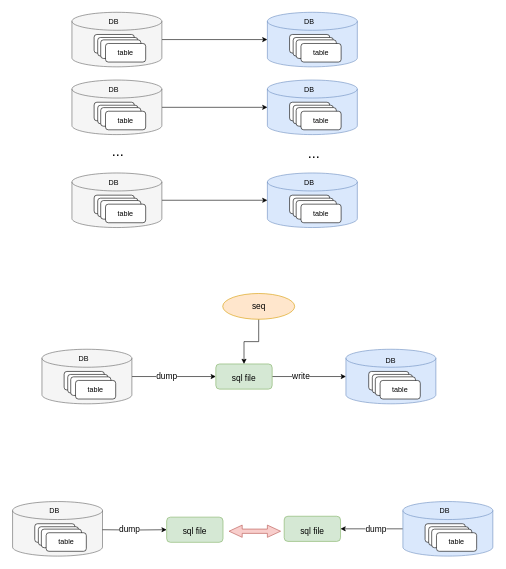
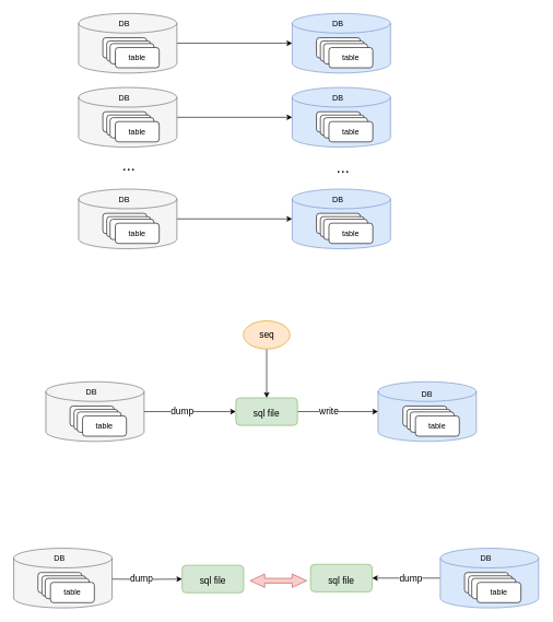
  <mxCell id="0" />
  <mxCell id="1" parent="0" />
  <mxCell id="2" style="edgeStyle=orthogonalEdgeStyle;rounded=0;orthogonalLoop=1;jettySize=auto;html=1;" edge="1" parent="1" source="3" target="9"><mxGeometry relative="1" as="geometry" /></mxCell>
  <mxCell id="3" value="" style="shape=cylinder3;whiteSpace=wrap;html=1;boundedLbl=1;backgroundOutline=1;size=15;fillColor=#f5f5f5;fontColor=#333333;strokeColor=#666666;" vertex="1" parent="1"><mxGeometry x="119" y="20" width="150" height="91" as="geometry" /></mxCell>
  <mxCell id="4" value="" style="rounded=1;whiteSpace=wrap;html=1;" vertex="1" parent="1"><mxGeometry x="156" y="57" width="67" height="31" as="geometry" /></mxCell>
  <mxCell id="5" value="" style="rounded=1;whiteSpace=wrap;html=1;" vertex="1" parent="1"><mxGeometry x="162" y="62" width="67" height="31" as="geometry" /></mxCell>
  <mxCell id="6" value="DB" style="text;html=1;strokeColor=none;fillColor=none;align=center;verticalAlign=middle;whiteSpace=wrap;rounded=0;" vertex="1" parent="1"><mxGeometry x="158.5" y="21" width="60" height="30" as="geometry" /></mxCell>
  <mxCell id="7" value="table" style="rounded=1;whiteSpace=wrap;html=1;" vertex="1" parent="1"><mxGeometry x="167" y="66" width="67" height="31" as="geometry" /></mxCell>
  <mxCell id="8" value="table" style="rounded=1;whiteSpace=wrap;html=1;" vertex="1" parent="1"><mxGeometry x="175" y="72" width="67" height="31" as="geometry" /></mxCell>
  <mxCell id="9" value="" style="shape=cylinder3;whiteSpace=wrap;html=1;boundedLbl=1;backgroundOutline=1;size=15;fillColor=#dae8fc;strokeColor=#6c8ebf;" vertex="1" parent="1"><mxGeometry x="445" y="20" width="150" height="91" as="geometry" /></mxCell>
  <mxCell id="10" value="" style="rounded=1;whiteSpace=wrap;html=1;" vertex="1" parent="1"><mxGeometry x="482" y="57" width="67" height="31" as="geometry" /></mxCell>
  <mxCell id="11" value="" style="rounded=1;whiteSpace=wrap;html=1;" vertex="1" parent="1"><mxGeometry x="488" y="62" width="67" height="31" as="geometry" /></mxCell>
  <mxCell id="12" value="DB" style="text;html=1;strokeColor=none;fillColor=none;align=center;verticalAlign=middle;whiteSpace=wrap;rounded=0;" vertex="1" parent="1"><mxGeometry x="484.5" y="21" width="60" height="30" as="geometry" /></mxCell>
  <mxCell id="13" value="table" style="rounded=1;whiteSpace=wrap;html=1;" vertex="1" parent="1"><mxGeometry x="493" y="66" width="67" height="31" as="geometry" /></mxCell>
  <mxCell id="14" value="table" style="rounded=1;whiteSpace=wrap;html=1;" vertex="1" parent="1"><mxGeometry x="501" y="72" width="67" height="31" as="geometry" /></mxCell>
  <mxCell id="15" style="edgeStyle=orthogonalEdgeStyle;rounded=0;orthogonalLoop=1;jettySize=auto;html=1;" edge="1" parent="1" source="16" target="22"><mxGeometry relative="1" as="geometry" /></mxCell>
  <mxCell id="16" value="" style="shape=cylinder3;whiteSpace=wrap;html=1;boundedLbl=1;backgroundOutline=1;size=15;fillColor=#f5f5f5;fontColor=#333333;strokeColor=#666666;" vertex="1" parent="1"><mxGeometry x="119" y="133" width="150" height="91" as="geometry" /></mxCell>
  <mxCell id="17" value="" style="rounded=1;whiteSpace=wrap;html=1;" vertex="1" parent="1"><mxGeometry x="156" y="170" width="67" height="31" as="geometry" /></mxCell>
  <mxCell id="18" value="" style="rounded=1;whiteSpace=wrap;html=1;" vertex="1" parent="1"><mxGeometry x="162" y="175" width="67" height="31" as="geometry" /></mxCell>
  <mxCell id="19" value="DB" style="text;html=1;strokeColor=none;fillColor=none;align=center;verticalAlign=middle;whiteSpace=wrap;rounded=0;" vertex="1" parent="1"><mxGeometry x="158.5" y="134" width="60" height="30" as="geometry" /></mxCell>
  <mxCell id="20" value="table" style="rounded=1;whiteSpace=wrap;html=1;" vertex="1" parent="1"><mxGeometry x="167" y="179" width="67" height="31" as="geometry" /></mxCell>
  <mxCell id="21" value="table" style="rounded=1;whiteSpace=wrap;html=1;" vertex="1" parent="1"><mxGeometry x="175" y="185" width="67" height="31" as="geometry" /></mxCell>
  <mxCell id="22" value="" style="shape=cylinder3;whiteSpace=wrap;html=1;boundedLbl=1;backgroundOutline=1;size=15;fillColor=#dae8fc;strokeColor=#6c8ebf;" vertex="1" parent="1"><mxGeometry x="445" y="133" width="150" height="91" as="geometry" /></mxCell>
  <mxCell id="23" value="" style="rounded=1;whiteSpace=wrap;html=1;" vertex="1" parent="1"><mxGeometry x="482" y="170" width="67" height="31" as="geometry" /></mxCell>
  <mxCell id="24" value="" style="rounded=1;whiteSpace=wrap;html=1;" vertex="1" parent="1"><mxGeometry x="488" y="175" width="67" height="31" as="geometry" /></mxCell>
  <mxCell id="25" value="DB" style="text;html=1;strokeColor=none;fillColor=none;align=center;verticalAlign=middle;whiteSpace=wrap;rounded=0;" vertex="1" parent="1"><mxGeometry x="484.5" y="134" width="60" height="30" as="geometry" /></mxCell>
  <mxCell id="26" value="table" style="rounded=1;whiteSpace=wrap;html=1;" vertex="1" parent="1"><mxGeometry x="493" y="179" width="67" height="31" as="geometry" /></mxCell>
  <mxCell id="27" value="table" style="rounded=1;whiteSpace=wrap;html=1;" vertex="1" parent="1"><mxGeometry x="501" y="185" width="67" height="31" as="geometry" /></mxCell>
  <mxCell id="28" style="edgeStyle=orthogonalEdgeStyle;rounded=0;orthogonalLoop=1;jettySize=auto;html=1;" edge="1" parent="1" source="29" target="35"><mxGeometry relative="1" as="geometry" /></mxCell>
  <mxCell id="29" value="" style="shape=cylinder3;whiteSpace=wrap;html=1;boundedLbl=1;backgroundOutline=1;size=15;fillColor=#f5f5f5;fontColor=#333333;strokeColor=#666666;" vertex="1" parent="1"><mxGeometry x="119" y="288" width="150" height="91" as="geometry" /></mxCell>
  <mxCell id="30" value="" style="rounded=1;whiteSpace=wrap;html=1;" vertex="1" parent="1"><mxGeometry x="156" y="325" width="67" height="31" as="geometry" /></mxCell>
  <mxCell id="31" value="" style="rounded=1;whiteSpace=wrap;html=1;" vertex="1" parent="1"><mxGeometry x="162" y="330" width="67" height="31" as="geometry" /></mxCell>
  <mxCell id="32" value="DB" style="text;html=1;strokeColor=none;fillColor=none;align=center;verticalAlign=middle;whiteSpace=wrap;rounded=0;" vertex="1" parent="1"><mxGeometry x="158.5" y="289" width="60" height="30" as="geometry" /></mxCell>
  <mxCell id="33" value="table" style="rounded=1;whiteSpace=wrap;html=1;" vertex="1" parent="1"><mxGeometry x="167" y="334" width="67" height="31" as="geometry" /></mxCell>
  <mxCell id="34" value="table" style="rounded=1;whiteSpace=wrap;html=1;" vertex="1" parent="1"><mxGeometry x="175" y="340" width="67" height="31" as="geometry" /></mxCell>
  <mxCell id="35" value="" style="shape=cylinder3;whiteSpace=wrap;html=1;boundedLbl=1;backgroundOutline=1;size=15;fillColor=#dae8fc;strokeColor=#6c8ebf;" vertex="1" parent="1"><mxGeometry x="445" y="288" width="150" height="91" as="geometry" /></mxCell>
  <mxCell id="36" value="" style="rounded=1;whiteSpace=wrap;html=1;" vertex="1" parent="1"><mxGeometry x="482" y="325" width="67" height="31" as="geometry" /></mxCell>
  <mxCell id="37" value="" style="rounded=1;whiteSpace=wrap;html=1;" vertex="1" parent="1"><mxGeometry x="488" y="330" width="67" height="31" as="geometry" /></mxCell>
  <mxCell id="38" value="DB" style="text;html=1;strokeColor=none;fillColor=none;align=center;verticalAlign=middle;whiteSpace=wrap;rounded=0;" vertex="1" parent="1"><mxGeometry x="484.5" y="289" width="60" height="30" as="geometry" /></mxCell>
  <mxCell id="39" value="table" style="rounded=1;whiteSpace=wrap;html=1;" vertex="1" parent="1"><mxGeometry x="493" y="334" width="67" height="31" as="geometry" /></mxCell>
  <mxCell id="40" value="table" style="rounded=1;whiteSpace=wrap;html=1;" vertex="1" parent="1"><mxGeometry x="501" y="340" width="67" height="31" as="geometry" /></mxCell>
  <mxCell id="41" value="&lt;font style=&quot;font-size: 24px;&quot;&gt;...&lt;/font&gt;" style="text;html=1;strokeColor=none;fillColor=none;align=center;verticalAlign=middle;whiteSpace=wrap;rounded=0;" vertex="1" parent="1"><mxGeometry x="165.5" y="237" width="60" height="30" as="geometry" /></mxCell>
  <mxCell id="42" value="&lt;font style=&quot;font-size: 24px;&quot;&gt;...&lt;/font&gt;" style="text;html=1;strokeColor=none;fillColor=none;align=center;verticalAlign=middle;whiteSpace=wrap;rounded=0;" vertex="1" parent="1"><mxGeometry x="493" y="241" width="60" height="30" as="geometry" /></mxCell>
  <mxCell id="43" style="edgeStyle=orthogonalEdgeStyle;rounded=0;orthogonalLoop=1;jettySize=auto;html=1;entryX=0;entryY=0.5;entryDx=0;entryDy=0;fontFamily=Helvetica;fontSize=14;" edge="1" parent="1" source="45" target="59"><mxGeometry relative="1" as="geometry" /></mxCell>
  <mxCell id="44" value="dump" style="edgeLabel;html=1;align=center;verticalAlign=middle;resizable=0;points=[];fontSize=14;fontFamily=Helvetica;" vertex="1" connectable="0" parent="43"><mxGeometry x="-0.2" y="3" relative="1" as="geometry"><mxPoint x="1" y="2" as="offset" /></mxGeometry></mxCell>
  <mxCell id="45" value="" style="shape=cylinder3;whiteSpace=wrap;html=1;boundedLbl=1;backgroundOutline=1;size=15;fillColor=#f5f5f5;fontColor=#333333;strokeColor=#666666;" vertex="1" parent="1"><mxGeometry x="69" y="582" width="150" height="91" as="geometry" /></mxCell>
  <mxCell id="46" value="" style="rounded=1;whiteSpace=wrap;html=1;" vertex="1" parent="1"><mxGeometry x="106" y="619" width="67" height="31" as="geometry" /></mxCell>
  <mxCell id="47" value="" style="rounded=1;whiteSpace=wrap;html=1;" vertex="1" parent="1"><mxGeometry x="112" y="624" width="67" height="31" as="geometry" /></mxCell>
  <mxCell id="48" value="DB" style="text;html=1;strokeColor=none;fillColor=none;align=center;verticalAlign=middle;whiteSpace=wrap;rounded=0;" vertex="1" parent="1"><mxGeometry x="108.5" y="583" width="60" height="30" as="geometry" /></mxCell>
  <mxCell id="49" value="table" style="rounded=1;whiteSpace=wrap;html=1;" vertex="1" parent="1"><mxGeometry x="117" y="628" width="67" height="31" as="geometry" /></mxCell>
  <mxCell id="50" value="table" style="rounded=1;whiteSpace=wrap;html=1;" vertex="1" parent="1"><mxGeometry x="125" y="634" width="67" height="31" as="geometry" /></mxCell>
  <mxCell id="51" value="" style="shape=cylinder3;whiteSpace=wrap;html=1;boundedLbl=1;backgroundOutline=1;size=15;fillColor=#dae8fc;strokeColor=#6c8ebf;" vertex="1" parent="1"><mxGeometry x="576" y="582" width="150" height="91" as="geometry" /></mxCell>
  <mxCell id="52" value="" style="rounded=1;whiteSpace=wrap;html=1;" vertex="1" parent="1"><mxGeometry x="614" y="619" width="67" height="31" as="geometry" /></mxCell>
  <mxCell id="53" value="" style="rounded=1;whiteSpace=wrap;html=1;" vertex="1" parent="1"><mxGeometry x="620" y="624" width="67" height="31" as="geometry" /></mxCell>
  <mxCell id="54" value="DB" style="text;html=1;strokeColor=none;fillColor=none;align=center;verticalAlign=middle;whiteSpace=wrap;rounded=0;" vertex="1" parent="1"><mxGeometry x="621" y="586" width="60" height="30" as="geometry" /></mxCell>
  <mxCell id="55" value="table" style="rounded=1;whiteSpace=wrap;html=1;" vertex="1" parent="1"><mxGeometry x="625" y="628" width="67" height="31" as="geometry" /></mxCell>
  <mxCell id="56" value="table" style="rounded=1;whiteSpace=wrap;html=1;" vertex="1" parent="1"><mxGeometry x="633" y="634" width="67" height="31" as="geometry" /></mxCell>
  <mxCell id="57" style="edgeStyle=orthogonalEdgeStyle;rounded=0;orthogonalLoop=1;jettySize=auto;html=1;fontFamily=Helvetica;fontSize=14;" edge="1" parent="1" source="59" target="51"><mxGeometry relative="1" as="geometry" /></mxCell>
  <mxCell id="58" value="write" style="edgeLabel;html=1;align=center;verticalAlign=middle;resizable=0;points=[];fontSize=14;fontFamily=Helvetica;" vertex="1" connectable="0" parent="57"><mxGeometry x="-0.236" y="2" relative="1" as="geometry"><mxPoint y="1" as="offset" /></mxGeometry></mxCell>
  <mxCell id="59" value="&lt;font face=&quot;Helvetica&quot; style=&quot;font-size: 14px;&quot;&gt;sql file&lt;/font&gt;" style="rounded=1;whiteSpace=wrap;html=1;fontFamily=Verdana;fontSize=24;fillColor=#d5e8d4;strokeColor=#82b366;" vertex="1" parent="1"><mxGeometry x="359" y="606.5" width="94" height="42" as="geometry" /></mxCell>
  <mxCell id="60" style="edgeStyle=orthogonalEdgeStyle;rounded=0;orthogonalLoop=1;jettySize=auto;html=1;entryX=0.5;entryY=0;entryDx=0;entryDy=0;fontFamily=Helvetica;fontSize=14;" edge="1" parent="1" source="61" target="59"><mxGeometry relative="1" as="geometry" /></mxCell>
- <mxCell id="61" value="seq" style="ellipse;whiteSpace=wrap;html=1;fontFamily=Helvetica;fontSize=14;fillColor=#ffe6cc;strokeColor=#d79b00;" vertex="1" parent="1"><mxGeometry x="370.5" y="489" width="120" height="43" as="geometry" /></mxCell>
+ <mxCell id="61" value="seq" style="ellipse;whiteSpace=wrap;html=1;fontFamily=Helvetica;fontSize=14;fillColor=#ffe6cc;strokeColor=#d79b00;" vertex="1" parent="1"><mxGeometry x="370.5" y="489" width="71" height="43" as="geometry" /></mxCell>
  <mxCell id="62" value="" style="shape=cylinder3;whiteSpace=wrap;html=1;boundedLbl=1;backgroundOutline=1;size=15;fillColor=#f5f5f5;fontColor=#333333;strokeColor=#666666;" vertex="1" parent="1"><mxGeometry x="20" y="836" width="150" height="91" as="geometry" /></mxCell>
  <mxCell id="63" value="" style="rounded=1;whiteSpace=wrap;html=1;" vertex="1" parent="1"><mxGeometry x="57" y="873" width="67" height="31" as="geometry" /></mxCell>
  <mxCell id="64" value="" style="rounded=1;whiteSpace=wrap;html=1;" vertex="1" parent="1"><mxGeometry x="63" y="878" width="67" height="31" as="geometry" /></mxCell>
  <mxCell id="65" value="DB" style="text;html=1;strokeColor=none;fillColor=none;align=center;verticalAlign=middle;whiteSpace=wrap;rounded=0;" vertex="1" parent="1"><mxGeometry x="59.5" y="837" width="60" height="30" as="geometry" /></mxCell>
  <mxCell id="66" value="table" style="rounded=1;whiteSpace=wrap;html=1;" vertex="1" parent="1"><mxGeometry x="68" y="882" width="67" height="31" as="geometry" /></mxCell>
  <mxCell id="67" value="table" style="rounded=1;whiteSpace=wrap;html=1;" vertex="1" parent="1"><mxGeometry x="76" y="888" width="67" height="31" as="geometry" /></mxCell>
  <mxCell id="68" style="edgeStyle=orthogonalEdgeStyle;rounded=0;orthogonalLoop=1;jettySize=auto;html=1;entryX=1;entryY=0.5;entryDx=0;entryDy=0;fontFamily=Helvetica;fontSize=14;" edge="1" parent="1" source="70" target="79"><mxGeometry relative="1" as="geometry" /></mxCell>
  <mxCell id="69" value="dump" style="edgeLabel;html=1;align=center;verticalAlign=middle;resizable=0;points=[];fontSize=14;fontFamily=Helvetica;" vertex="1" connectable="0" parent="68"><mxGeometry x="-0.284" y="4" relative="1" as="geometry"><mxPoint x="-9" y="-4" as="offset" /></mxGeometry></mxCell>
  <mxCell id="70" value="" style="shape=cylinder3;whiteSpace=wrap;html=1;boundedLbl=1;backgroundOutline=1;size=15;fillColor=#dae8fc;strokeColor=#6c8ebf;" vertex="1" parent="1"><mxGeometry x="671" y="836" width="150" height="91" as="geometry" /></mxCell>
  <mxCell id="71" value="" style="rounded=1;whiteSpace=wrap;html=1;" vertex="1" parent="1"><mxGeometry x="708" y="873" width="67" height="31" as="geometry" /></mxCell>
  <mxCell id="72" value="" style="rounded=1;whiteSpace=wrap;html=1;" vertex="1" parent="1"><mxGeometry x="714" y="878" width="67" height="31" as="geometry" /></mxCell>
  <mxCell id="73" value="DB" style="text;html=1;strokeColor=none;fillColor=none;align=center;verticalAlign=middle;whiteSpace=wrap;rounded=0;" vertex="1" parent="1"><mxGeometry x="710.5" y="837" width="60" height="30" as="geometry" /></mxCell>
  <mxCell id="74" value="table" style="rounded=1;whiteSpace=wrap;html=1;" vertex="1" parent="1"><mxGeometry x="719" y="882" width="67" height="31" as="geometry" /></mxCell>
  <mxCell id="75" value="table" style="rounded=1;whiteSpace=wrap;html=1;" vertex="1" parent="1"><mxGeometry x="727" y="888" width="67" height="31" as="geometry" /></mxCell>
  <mxCell id="76" style="edgeStyle=orthogonalEdgeStyle;rounded=0;orthogonalLoop=1;jettySize=auto;html=1;entryX=0;entryY=0.5;entryDx=0;entryDy=0;fontFamily=Helvetica;fontSize=14;" edge="1" parent="1" target="78"><mxGeometry relative="1" as="geometry"><mxPoint x="170" y="883" as="sourcePoint" /></mxGeometry></mxCell>
  <mxCell id="77" value="dump" style="edgeLabel;html=1;align=center;verticalAlign=middle;resizable=0;points=[];fontSize=14;fontFamily=Helvetica;" vertex="1" connectable="0" parent="76"><mxGeometry x="-0.2" y="3" relative="1" as="geometry"><mxPoint x="1" y="2" as="offset" /></mxGeometry></mxCell>
  <mxCell id="78" value="&lt;font face=&quot;Helvetica&quot; style=&quot;font-size: 14px;&quot;&gt;sql file&lt;/font&gt;" style="rounded=1;whiteSpace=wrap;html=1;fontFamily=Verdana;fontSize=24;fillColor=#d5e8d4;strokeColor=#82b366;" vertex="1" parent="1"><mxGeometry x="277" y="862" width="94" height="42" as="geometry" /></mxCell>
  <mxCell id="79" value="&lt;font face=&quot;Helvetica&quot; style=&quot;font-size: 14px;&quot;&gt;sql file&lt;/font&gt;" style="rounded=1;whiteSpace=wrap;html=1;fontFamily=Verdana;fontSize=24;fillColor=#d5e8d4;strokeColor=#82b366;" vertex="1" parent="1"><mxGeometry x="473" y="860.5" width="94" height="42" as="geometry" /></mxCell>
  <mxCell id="80" value="" style="html=1;shadow=0;dashed=0;align=center;verticalAlign=middle;shape=mxgraph.arrows2.twoWayArrow;dy=0.65;dx=22;fontFamily=Helvetica;fontSize=14;fillColor=#f8cecc;strokeColor=#b85450;" vertex="1" parent="1"><mxGeometry x="381" y="875.25" width="86" height="20.5" as="geometry" /></mxCell>
